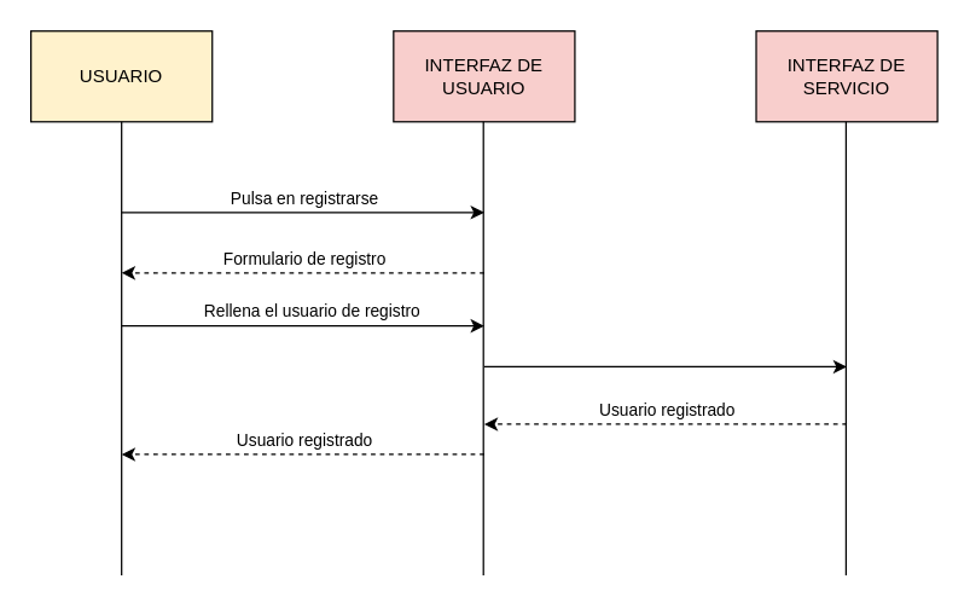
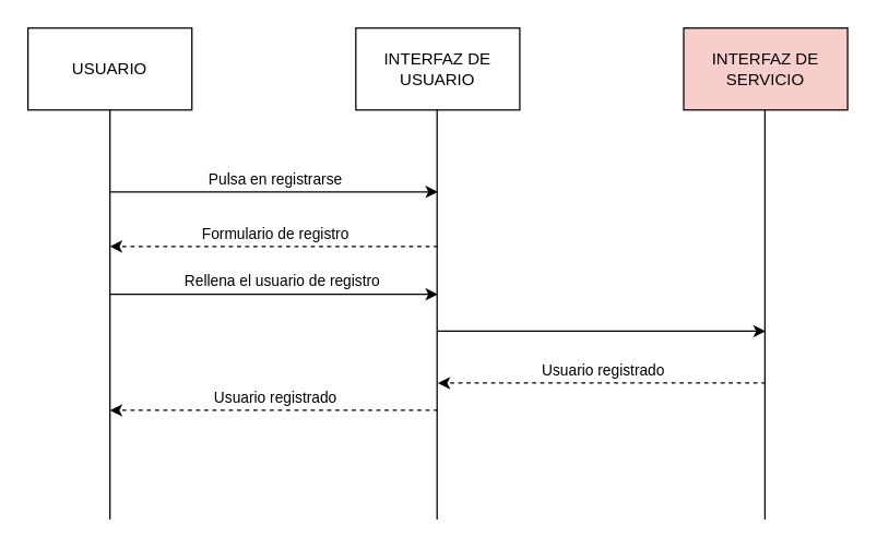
  <mxCell id="0" />
  <mxCell id="1" parent="0" />
- <mxCell id="2" value="USUARIO" style="rounded=0;whiteSpace=wrap;html=1;fillColor=#fff2cc;" parent="1" vertex="1"><mxGeometry x="20" y="20" width="120" height="60" as="geometry" /></mxCell>
- <mxCell id="3" value="INTERFAZ DE USUARIO" style="rounded=0;whiteSpace=wrap;html=1;fillColor=#f8cecc;" parent="1" vertex="1"><mxGeometry x="260" y="20" width="120" height="60" as="geometry" /></mxCell>
+ <mxCell id="2" value="USUARIO" style="rounded=0;whiteSpace=wrap;html=1;" parent="1" vertex="1"><mxGeometry x="20" y="20" width="120" height="60" as="geometry" /></mxCell>
+ <mxCell id="3" value="INTERFAZ DE USUARIO" style="rounded=0;whiteSpace=wrap;html=1;" parent="1" vertex="1"><mxGeometry x="260" y="20" width="120" height="60" as="geometry" /></mxCell>
  <mxCell id="4" value="INTERFAZ DE SERVICIO" style="rounded=0;whiteSpace=wrap;html=1;fillColor=#f8cecc;" parent="1" vertex="1"><mxGeometry x="500" y="20" width="120" height="60" as="geometry" /></mxCell>
  <mxCell id="5" value="" style="endArrow=none;html=1;rounded=0;" parent="1" edge="1"><mxGeometry width="50" height="50" relative="1" as="geometry"><mxPoint x="80" y="380" as="sourcePoint" /><mxPoint x="80" y="80" as="targetPoint" /></mxGeometry></mxCell>
  <mxCell id="6" value="" style="endArrow=none;html=1;rounded=0;" parent="1" edge="1"><mxGeometry width="50" height="50" relative="1" as="geometry"><mxPoint x="319.47" y="380" as="sourcePoint" /><mxPoint x="319.47" y="80" as="targetPoint" /></mxGeometry></mxCell>
  <mxCell id="7" value="" style="endArrow=none;html=1;rounded=0;" parent="1" edge="1"><mxGeometry width="50" height="50" relative="1" as="geometry"><mxPoint x="559.47" y="380" as="sourcePoint" /><mxPoint x="559.47" y="80" as="targetPoint" /></mxGeometry></mxCell>
  <mxCell id="8" value="" style="endArrow=classic;html=1;rounded=0;" parent="1" edge="1"><mxGeometry width="50" height="50" relative="1" as="geometry"><mxPoint x="80" y="140" as="sourcePoint" /><mxPoint x="320" y="140" as="targetPoint" /></mxGeometry></mxCell>
  <mxCell id="9" value="Pulsa en registrarse" style="edgeLabel;html=1;align=center;verticalAlign=middle;resizable=0;points=[];" parent="8" vertex="1" connectable="0"><mxGeometry x="-0.203" y="-4" relative="1" as="geometry"><mxPoint x="24" y="-14" as="offset" /></mxGeometry></mxCell>
  <mxCell id="10" value="" style="endArrow=classic;html=1;rounded=0;dashed=1;" parent="1" edge="1"><mxGeometry width="50" height="50" relative="1" as="geometry"><mxPoint x="320" y="180" as="sourcePoint" /><mxPoint x="80" y="180" as="targetPoint" /></mxGeometry></mxCell>
  <mxCell id="11" value="Formulario de registro" style="edgeLabel;html=1;align=center;verticalAlign=middle;resizable=0;points=[];" parent="10" vertex="1" connectable="0"><mxGeometry x="0.098" y="-4" relative="1" as="geometry"><mxPoint x="12" y="-6" as="offset" /></mxGeometry></mxCell>
  <mxCell id="12" value="" style="endArrow=classic;html=1;rounded=0;" parent="1" edge="1"><mxGeometry width="50" height="50" relative="1" as="geometry"><mxPoint x="80" y="215" as="sourcePoint" /><mxPoint x="320" y="215" as="targetPoint" /></mxGeometry></mxCell>
  <mxCell id="13" value="Rellena el usuario de registro" style="edgeLabel;html=1;align=center;verticalAlign=middle;resizable=0;points=[];" parent="1" vertex="1" connectable="0"><mxGeometry x="223.001" y="200" as="geometry"><mxPoint x="-18" y="4" as="offset" /></mxGeometry></mxCell>
  <mxCell id="14" value="" style="endArrow=classic;html=1;rounded=0;" parent="1" edge="1"><mxGeometry width="50" height="50" relative="1" as="geometry"><mxPoint x="320" y="242" as="sourcePoint" /><mxPoint x="560" y="242" as="targetPoint" /></mxGeometry></mxCell>
  <mxCell id="15" value="" style="endArrow=classic;html=1;rounded=0;dashed=1;" parent="1" edge="1"><mxGeometry width="50" height="50" relative="1" as="geometry"><mxPoint x="560" y="280" as="sourcePoint" /><mxPoint x="320" y="280" as="targetPoint" /></mxGeometry></mxCell>
  <mxCell id="16" value="Usuario registrado" style="edgeLabel;html=1;align=center;verticalAlign=middle;resizable=0;points=[];" parent="15" vertex="1" connectable="0"><mxGeometry x="-0.007" y="-5" relative="1" as="geometry"><mxPoint x="-1" y="-5" as="offset" /></mxGeometry></mxCell>
  <mxCell id="17" value="" style="endArrow=classic;html=1;rounded=0;dashed=1;" parent="1" edge="1"><mxGeometry width="50" height="50" relative="1" as="geometry"><mxPoint x="320" y="300" as="sourcePoint" /><mxPoint x="80" y="300" as="targetPoint" /></mxGeometry></mxCell>
  <mxCell id="18" value="Usuario registrado" style="edgeLabel;html=1;align=center;verticalAlign=middle;resizable=0;points=[];" parent="17" vertex="1" connectable="0"><mxGeometry x="-0.007" y="-5" relative="1" as="geometry"><mxPoint x="-1" y="-5" as="offset" /></mxGeometry></mxCell>
